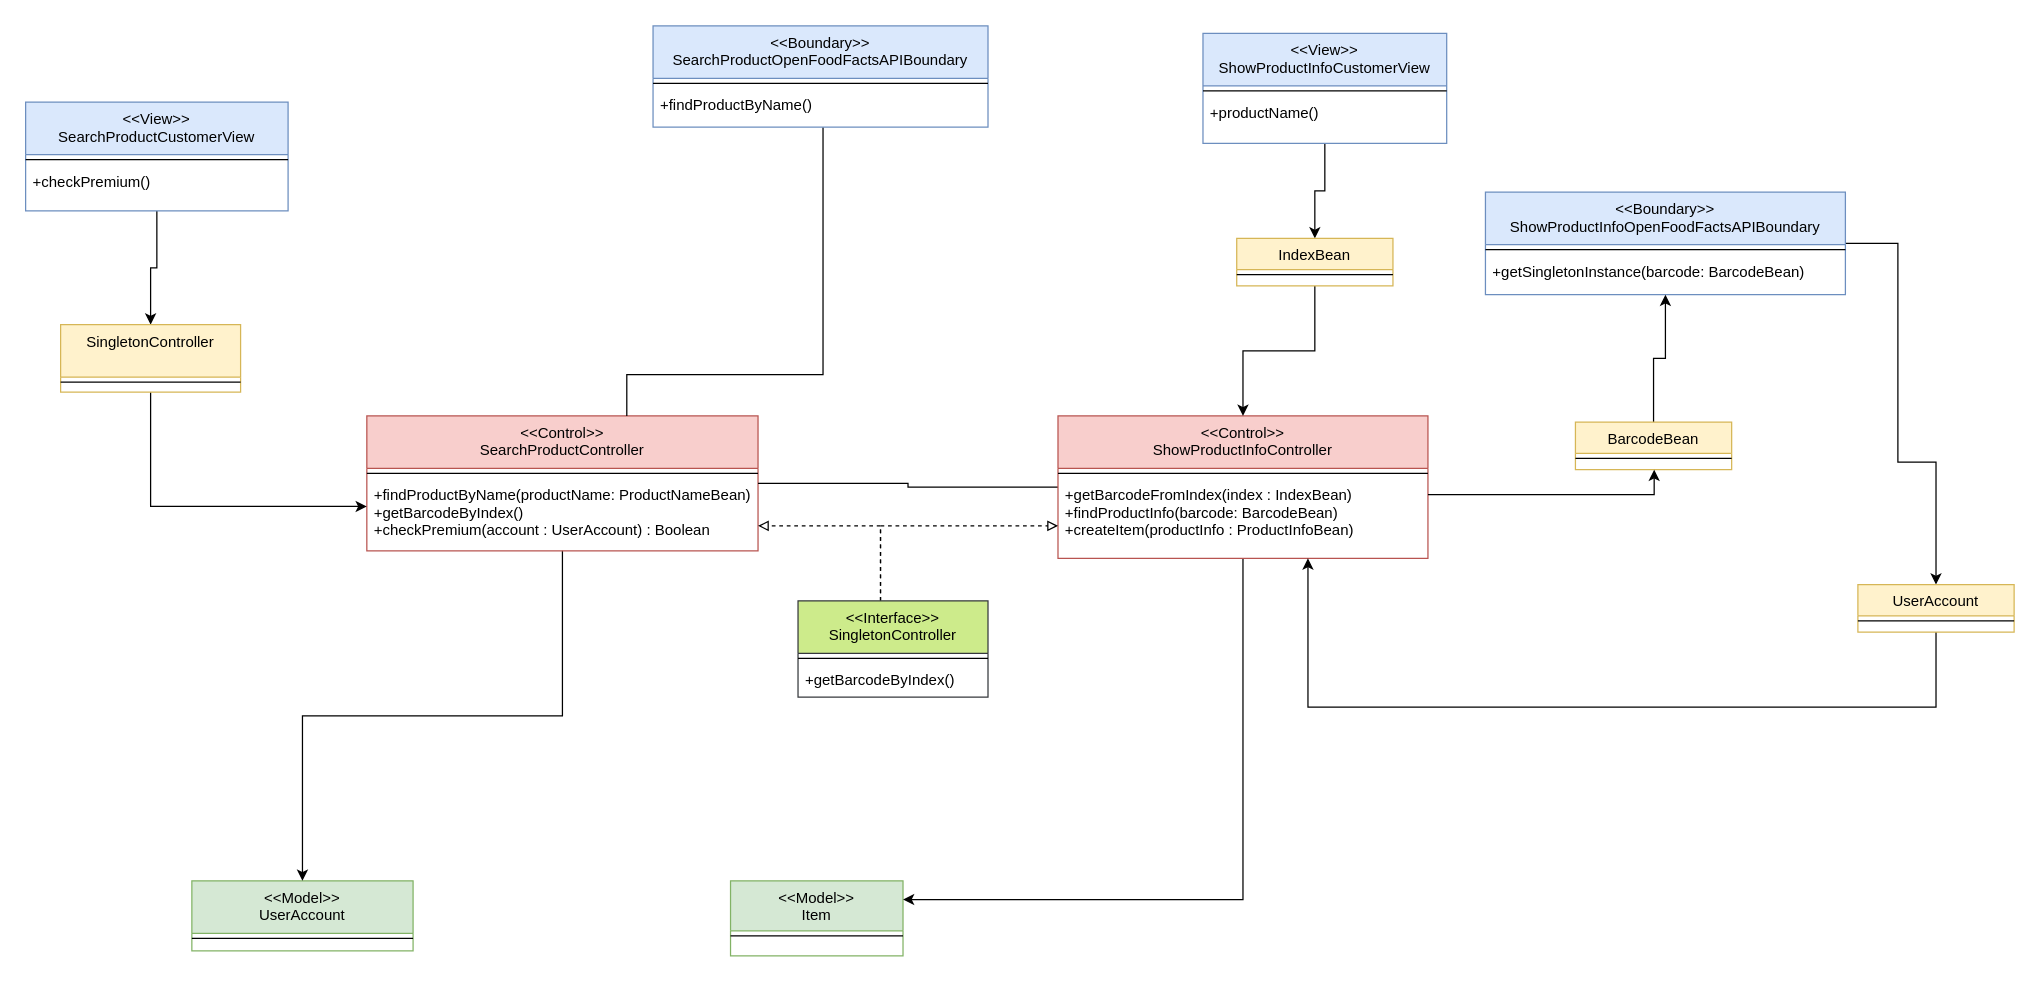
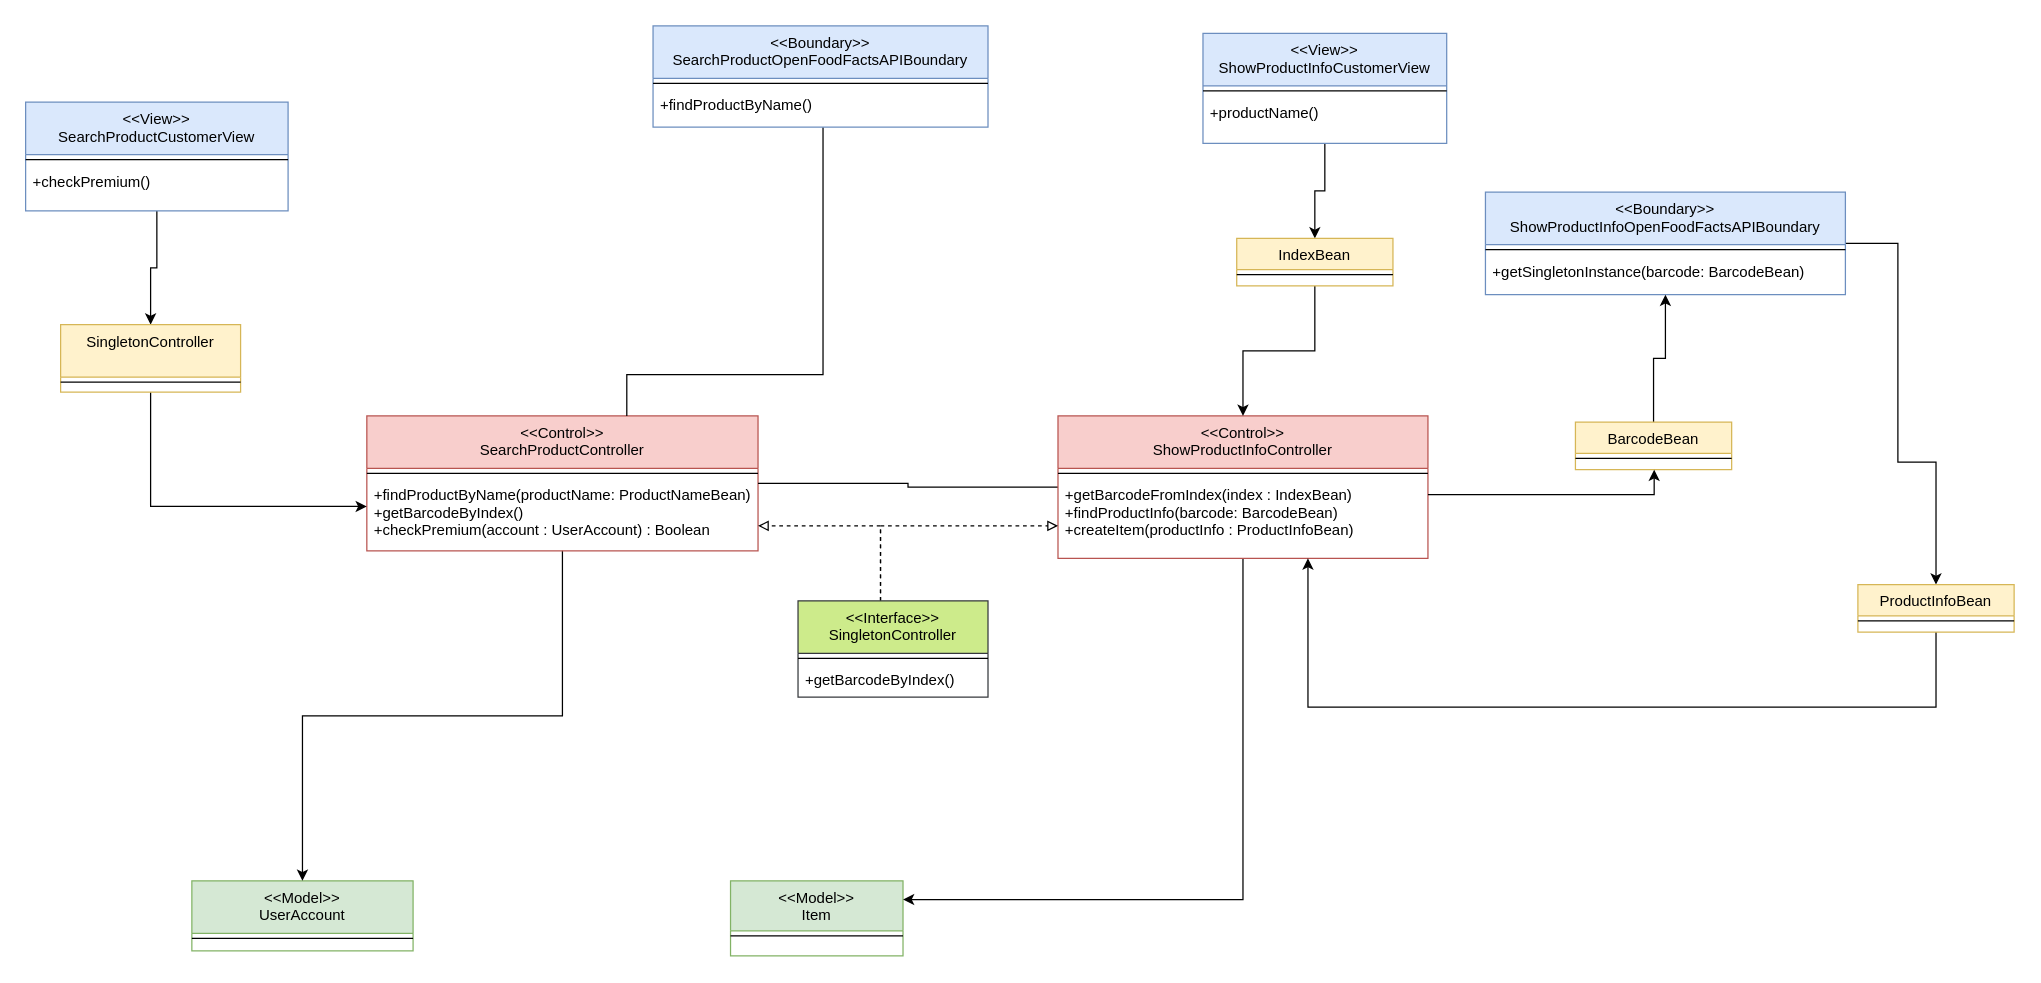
  <mxCell id="0" />
  <mxCell id="1" parent="0" />
  <mxCell id="2" value="&lt;&lt;Model&gt;&gt;&#10;UserAccount" style="swimlane;fontStyle=0;align=center;verticalAlign=top;childLayout=stackLayout;horizontal=1;startSize=42;horizontalStack=0;resizeParent=1;resizeLast=0;collapsible=1;marginBottom=0;rounded=0;shadow=0;strokeWidth=1;fillColor=#d5e8d4;strokeColor=#82b366;" parent="1" vertex="1"><mxGeometry x="153" y="704" width="177" height="56" as="geometry"><mxRectangle x="894.5" y="841" width="160" height="54" as="alternateBounds" /></mxGeometry></mxCell>
  <mxCell id="3" value="" style="line;html=1;strokeWidth=1;align=left;verticalAlign=middle;spacingTop=-1;spacingLeft=3;spacingRight=3;rotatable=0;labelPosition=right;points=[];portConstraint=eastwest;" parent="2" vertex="1"><mxGeometry y="42" width="177" height="8" as="geometry" /></mxCell>
  <mxCell id="4" value="&lt;&lt;Model&gt;&gt;&#10;Item" style="swimlane;fontStyle=0;align=center;verticalAlign=top;childLayout=stackLayout;horizontal=1;startSize=40;horizontalStack=0;resizeParent=1;resizeLast=0;collapsible=1;marginBottom=0;rounded=0;shadow=0;strokeWidth=1;fillColor=#d5e8d4;strokeColor=#82b366;" parent="1" vertex="1"><mxGeometry x="584" y="704" width="138" height="60" as="geometry"><mxRectangle x="1407.5" y="893" width="160" height="49.5" as="alternateBounds" /></mxGeometry></mxCell>
  <mxCell id="5" value="" style="line;html=1;strokeWidth=1;align=left;verticalAlign=middle;spacingTop=-1;spacingLeft=3;spacingRight=3;rotatable=0;labelPosition=right;points=[];portConstraint=eastwest;" parent="4" vertex="1"><mxGeometry y="40" width="138" height="8" as="geometry" /></mxCell>
  <mxCell id="6" value="&#10; " style="text;align=left;verticalAlign=top;spacingLeft=4;spacingRight=4;overflow=hidden;rotatable=0;points=[[0,0.5],[1,0.5]];portConstraint=eastwest;" parent="4" vertex="1"><mxGeometry y="48" width="138" height="12" as="geometry" /></mxCell>
  <mxCell id="7" style="edgeStyle=orthogonalEdgeStyle;rounded=0;orthogonalLoop=1;jettySize=auto;html=1;" parent="1" source="8" target="2" edge="1"><mxGeometry relative="1" as="geometry" /></mxCell>
  <mxCell id="8" value="&lt;&lt;Control&gt;&gt;&#10;SearchProductController" style="swimlane;fontStyle=0;align=center;verticalAlign=top;childLayout=stackLayout;horizontal=1;startSize=42;horizontalStack=0;resizeParent=1;resizeLast=0;collapsible=1;marginBottom=0;rounded=0;shadow=0;strokeWidth=1;fillColor=#f8cecc;strokeColor=#b85450;" parent="1" vertex="1"><mxGeometry x="293" y="332" width="313" height="108" as="geometry"><mxRectangle x="894.5" y="841" width="160" height="54" as="alternateBounds" /></mxGeometry></mxCell>
  <mxCell id="9" value="" style="line;html=1;strokeWidth=1;align=left;verticalAlign=middle;spacingTop=-1;spacingLeft=3;spacingRight=3;rotatable=0;labelPosition=right;points=[];portConstraint=eastwest;" parent="8" vertex="1"><mxGeometry y="42" width="313" height="8" as="geometry" /></mxCell>
  <mxCell id="10" value="+findProductByName(productName: ProductNameBean)&#10;+getBarcodeByIndex()&#10;+checkPremium(account : UserAccount) : Boolean" style="text;align=left;verticalAlign=top;spacingLeft=4;spacingRight=4;overflow=hidden;rotatable=0;points=[[0,0.5],[1,0.5]];portConstraint=eastwest;" parent="8" vertex="1"><mxGeometry y="50" width="313" height="45" as="geometry" /></mxCell>
  <mxCell id="11" style="edgeStyle=orthogonalEdgeStyle;rounded=0;orthogonalLoop=1;jettySize=auto;html=1;startArrow=classic;startFill=1;endArrow=none;endFill=0;" parent="1" source="33" target="12" edge="1"><mxGeometry relative="1" as="geometry" /></mxCell>
  <mxCell id="12" value="&lt;&lt;View&gt;&gt;&#10;SearchProductCustomerView" style="swimlane;fontStyle=0;align=center;verticalAlign=top;childLayout=stackLayout;horizontal=1;startSize=42;horizontalStack=0;resizeParent=1;resizeLast=0;collapsible=1;marginBottom=0;rounded=0;shadow=0;strokeWidth=1;fillColor=#dae8fc;strokeColor=#6c8ebf;" parent="1" vertex="1"><mxGeometry x="20" y="81" width="210" height="87" as="geometry"><mxRectangle x="894.5" y="841" width="160" height="54" as="alternateBounds" /></mxGeometry></mxCell>
  <mxCell id="13" value="" style="line;html=1;strokeWidth=1;align=left;verticalAlign=middle;spacingTop=-1;spacingLeft=3;spacingRight=3;rotatable=0;labelPosition=right;points=[];portConstraint=eastwest;" parent="12" vertex="1"><mxGeometry y="42" width="210" height="8" as="geometry" /></mxCell>
  <mxCell id="14" value="+checkPremium()" style="text;align=left;verticalAlign=top;spacingLeft=4;spacingRight=4;overflow=hidden;rotatable=0;points=[[0,0.5],[1,0.5]];portConstraint=eastwest;" parent="12" vertex="1"><mxGeometry y="50" width="210" height="37" as="geometry" /></mxCell>
  <mxCell id="15" style="edgeStyle=orthogonalEdgeStyle;rounded=0;orthogonalLoop=1;jettySize=auto;html=1;startArrow=none;startFill=0;endArrow=none;endFill=0;" parent="1" source="16" target="8" edge="1"><mxGeometry relative="1" as="geometry"><Array as="points"><mxPoint x="658" y="299" /><mxPoint x="501" y="299" /></Array></mxGeometry></mxCell>
  <mxCell id="16" value="&lt;&lt;Boundary&gt;&gt;&#10;SearchProductOpenFoodFactsAPIBoundary" style="swimlane;fontStyle=0;align=center;verticalAlign=top;childLayout=stackLayout;horizontal=1;startSize=42;horizontalStack=0;resizeParent=1;resizeLast=0;collapsible=1;marginBottom=0;rounded=0;shadow=0;strokeWidth=1;fillColor=#dae8fc;strokeColor=#6c8ebf;" parent="1" vertex="1"><mxGeometry x="522" y="20" width="268" height="81" as="geometry"><mxRectangle x="894.5" y="841" width="160" height="54" as="alternateBounds" /></mxGeometry></mxCell>
  <mxCell id="17" value="" style="line;html=1;strokeWidth=1;align=left;verticalAlign=middle;spacingTop=-1;spacingLeft=3;spacingRight=3;rotatable=0;labelPosition=right;points=[];portConstraint=eastwest;" parent="16" vertex="1"><mxGeometry y="42" width="268" height="8" as="geometry" /></mxCell>
  <mxCell id="18" value="+findProductByName()" style="text;align=left;verticalAlign=top;spacingLeft=4;spacingRight=4;overflow=hidden;rotatable=0;points=[[0,0.5],[1,0.5]];portConstraint=eastwest;" parent="16" vertex="1"><mxGeometry y="50" width="268" height="25" as="geometry" /></mxCell>
  <mxCell id="19" style="edgeStyle=orthogonalEdgeStyle;rounded=0;orthogonalLoop=1;jettySize=auto;html=1;startArrow=none;startFill=0;endArrow=classic;endFill=1;" parent="1" source="20" target="36" edge="1"><mxGeometry relative="1" as="geometry" /></mxCell>
  <mxCell id="20" value="&lt;&lt;View&gt;&gt;&#10;ShowProductInfoCustomerView" style="swimlane;fontStyle=0;align=center;verticalAlign=top;childLayout=stackLayout;horizontal=1;startSize=42;horizontalStack=0;resizeParent=1;resizeLast=0;collapsible=1;marginBottom=0;rounded=0;shadow=0;strokeWidth=1;fillColor=#dae8fc;strokeColor=#6c8ebf;" parent="1" vertex="1"><mxGeometry x="962" y="26" width="195" height="88" as="geometry"><mxRectangle x="894.5" y="841" width="160" height="54" as="alternateBounds" /></mxGeometry></mxCell>
  <mxCell id="21" value="" style="line;html=1;strokeWidth=1;align=left;verticalAlign=middle;spacingTop=-1;spacingLeft=3;spacingRight=3;rotatable=0;labelPosition=right;points=[];portConstraint=eastwest;" parent="20" vertex="1"><mxGeometry y="42" width="195" height="8" as="geometry" /></mxCell>
  <mxCell id="22" value="+productName()" style="text;align=left;verticalAlign=top;spacingLeft=4;spacingRight=4;overflow=hidden;rotatable=0;points=[[0,0.5],[1,0.5]];portConstraint=eastwest;" parent="20" vertex="1"><mxGeometry y="50" width="195" height="38" as="geometry" /></mxCell>
  <mxCell id="23" style="edgeStyle=orthogonalEdgeStyle;rounded=0;orthogonalLoop=1;jettySize=auto;html=1;startArrow=none;startFill=0;endArrow=none;endFill=0;" parent="1" source="25" target="8" edge="1"><mxGeometry relative="1" as="geometry" /></mxCell>
  <mxCell id="24" style="edgeStyle=orthogonalEdgeStyle;rounded=0;orthogonalLoop=1;jettySize=auto;html=1;startArrow=none;startFill=0;" parent="1" source="25" target="4" edge="1"><mxGeometry relative="1" as="geometry"><Array as="points"><mxPoint x="994" y="719" /></Array></mxGeometry></mxCell>
  <mxCell id="25" value="&lt;&lt;Control&gt;&gt;&#10;ShowProductInfoController" style="swimlane;fontStyle=0;align=center;verticalAlign=top;childLayout=stackLayout;horizontal=1;startSize=42;horizontalStack=0;resizeParent=1;resizeLast=0;collapsible=1;marginBottom=0;rounded=0;shadow=0;strokeWidth=1;fillColor=#f8cecc;strokeColor=#b85450;" parent="1" vertex="1"><mxGeometry x="846" y="332" width="296" height="114" as="geometry"><mxRectangle x="894.5" y="841" width="160" height="54" as="alternateBounds" /></mxGeometry></mxCell>
  <mxCell id="26" value="" style="line;html=1;strokeWidth=1;align=left;verticalAlign=middle;spacingTop=-1;spacingLeft=3;spacingRight=3;rotatable=0;labelPosition=right;points=[];portConstraint=eastwest;" parent="25" vertex="1"><mxGeometry y="42" width="296" height="8" as="geometry" /></mxCell>
  <mxCell id="27" value="+getBarcodeFromIndex(index : IndexBean)&#10;+findProductInfo(barcode: BarcodeBean) &#10;+createItem(productInfo : ProductInfoBean)" style="text;align=left;verticalAlign=top;spacingLeft=4;spacingRight=4;overflow=hidden;rotatable=0;points=[[0,0.5],[1,0.5]];portConstraint=eastwest;" parent="25" vertex="1"><mxGeometry y="50" width="296" height="61" as="geometry" /></mxCell>
  <mxCell id="28" style="edgeStyle=orthogonalEdgeStyle;rounded=0;orthogonalLoop=1;jettySize=auto;html=1;entryX=0.5;entryY=0;entryDx=0;entryDy=0;startArrow=none;startFill=0;endArrow=classic;endFill=1;" parent="1" source="29" target="43" edge="1"><mxGeometry relative="1" as="geometry"><Array as="points"><mxPoint x="1518" y="369" /><mxPoint x="1549" y="369" /></Array></mxGeometry></mxCell>
  <mxCell id="29" value="&lt;&lt;Boundary&gt;&gt;&#10;ShowProductInfoOpenFoodFactsAPIBoundary" style="swimlane;fontStyle=0;align=center;verticalAlign=top;childLayout=stackLayout;horizontal=1;startSize=42;horizontalStack=0;resizeParent=1;resizeLast=0;collapsible=1;marginBottom=0;rounded=0;shadow=0;strokeWidth=1;fillColor=#dae8fc;strokeColor=#6c8ebf;" parent="1" vertex="1"><mxGeometry x="1188" y="153" width="288" height="82" as="geometry"><mxRectangle x="894.5" y="841" width="160" height="54" as="alternateBounds" /></mxGeometry></mxCell>
  <mxCell id="30" value="" style="line;html=1;strokeWidth=1;align=left;verticalAlign=middle;spacingTop=-1;spacingLeft=3;spacingRight=3;rotatable=0;labelPosition=right;points=[];portConstraint=eastwest;" parent="29" vertex="1"><mxGeometry y="42" width="288" height="8" as="geometry" /></mxCell>
  <mxCell id="31" value="+getSingletonInstance(barcode: BarcodeBean) " style="text;align=left;verticalAlign=top;spacingLeft=4;spacingRight=4;overflow=hidden;rotatable=0;points=[[0,0.5],[1,0.5]];portConstraint=eastwest;" parent="29" vertex="1"><mxGeometry y="50" width="288" height="32" as="geometry" /></mxCell>
  <mxCell id="32" style="edgeStyle=orthogonalEdgeStyle;rounded=0;orthogonalLoop=1;jettySize=auto;html=1;entryX=0;entryY=0.5;entryDx=0;entryDy=0;endArrow=classic;endFill=1;" parent="1" source="33" target="10" edge="1"><mxGeometry relative="1" as="geometry" /></mxCell>
  <mxCell id="33" value="SingletonController" style="swimlane;fontStyle=0;align=center;verticalAlign=top;childLayout=stackLayout;horizontal=1;startSize=42;horizontalStack=0;resizeParent=1;resizeLast=0;collapsible=1;marginBottom=0;rounded=0;shadow=0;strokeWidth=1;fillColor=#fff2cc;strokeColor=#d6b656;" parent="1" vertex="1"><mxGeometry x="48" y="259" width="144" height="54" as="geometry"><mxRectangle x="894.5" y="841" width="160" height="54" as="alternateBounds" /></mxGeometry></mxCell>
  <mxCell id="34" value="" style="line;html=1;strokeWidth=1;align=left;verticalAlign=middle;spacingTop=-1;spacingLeft=3;spacingRight=3;rotatable=0;labelPosition=right;points=[];portConstraint=eastwest;" parent="33" vertex="1"><mxGeometry y="42" width="144" height="8" as="geometry" /></mxCell>
  <mxCell id="35" style="edgeStyle=orthogonalEdgeStyle;rounded=0;orthogonalLoop=1;jettySize=auto;html=1;startArrow=none;startFill=0;endArrow=classic;endFill=1;" parent="1" source="36" target="25" edge="1"><mxGeometry relative="1" as="geometry" /></mxCell>
  <mxCell id="36" value="IndexBean" style="swimlane;fontStyle=0;align=center;verticalAlign=top;childLayout=stackLayout;horizontal=1;startSize=25;horizontalStack=0;resizeParent=1;resizeLast=0;collapsible=1;marginBottom=0;rounded=0;shadow=0;strokeWidth=1;fillColor=#fff2cc;strokeColor=#d6b656;" parent="1" vertex="1"><mxGeometry x="989" y="190" width="125" height="38" as="geometry"><mxRectangle x="894.5" y="841" width="160" height="54" as="alternateBounds" /></mxGeometry></mxCell>
  <mxCell id="37" value="" style="line;html=1;strokeWidth=1;align=left;verticalAlign=middle;spacingTop=-1;spacingLeft=3;spacingRight=3;rotatable=0;labelPosition=right;points=[];portConstraint=eastwest;" parent="36" vertex="1"><mxGeometry y="25" width="125" height="8" as="geometry" /></mxCell>
  <mxCell id="38" style="edgeStyle=orthogonalEdgeStyle;rounded=0;orthogonalLoop=1;jettySize=auto;html=1;startArrow=none;startFill=0;endArrow=classic;endFill=1;" parent="1" source="39" target="29" edge="1"><mxGeometry relative="1" as="geometry" /></mxCell>
  <mxCell id="39" value="BarcodeBean" style="swimlane;fontStyle=0;align=center;verticalAlign=top;childLayout=stackLayout;horizontal=1;startSize=25;horizontalStack=0;resizeParent=1;resizeLast=0;collapsible=1;marginBottom=0;rounded=0;shadow=0;strokeWidth=1;fillColor=#fff2cc;strokeColor=#d6b656;" parent="1" vertex="1"><mxGeometry x="1260" y="337" width="125" height="38" as="geometry"><mxRectangle x="894.5" y="841" width="160" height="54" as="alternateBounds" /></mxGeometry></mxCell>
  <mxCell id="40" value="" style="line;html=1;strokeWidth=1;align=left;verticalAlign=middle;spacingTop=-1;spacingLeft=3;spacingRight=3;rotatable=0;labelPosition=right;points=[];portConstraint=eastwest;" parent="39" vertex="1"><mxGeometry y="25" width="125" height="8" as="geometry" /></mxCell>
  <mxCell id="41" style="edgeStyle=orthogonalEdgeStyle;rounded=0;orthogonalLoop=1;jettySize=auto;html=1;startArrow=none;startFill=0;endArrow=classic;endFill=1;" parent="1" source="27" target="39" edge="1"><mxGeometry relative="1" as="geometry"><Array as="points"><mxPoint x="1323" y="395" /></Array></mxGeometry></mxCell>
  <mxCell id="42" style="edgeStyle=orthogonalEdgeStyle;rounded=0;orthogonalLoop=1;jettySize=auto;html=1;startArrow=none;startFill=0;endArrow=classic;endFill=1;" parent="1" source="43" target="25" edge="1"><mxGeometry relative="1" as="geometry"><Array as="points"><mxPoint x="1549" y="565" /><mxPoint x="1046" y="565" /></Array></mxGeometry></mxCell>
- <mxCell id="43" value="UserAccount" style="swimlane;fontStyle=0;align=center;verticalAlign=top;childLayout=stackLayout;horizontal=1;startSize=25;horizontalStack=0;resizeParent=1;resizeLast=0;collapsible=1;marginBottom=0;rounded=0;shadow=0;strokeWidth=1;fillColor=#fff2cc;strokeColor=#d6b656;" parent="1" vertex="1"><mxGeometry x="1486" y="467" width="125" height="38" as="geometry"><mxRectangle x="894.5" y="841" width="160" height="54" as="alternateBounds" /></mxGeometry></mxCell>
+ <mxCell id="43" value="ProductInfoBean" style="swimlane;fontStyle=0;align=center;verticalAlign=top;childLayout=stackLayout;horizontal=1;startSize=25;horizontalStack=0;resizeParent=1;resizeLast=0;collapsible=1;marginBottom=0;rounded=0;shadow=0;strokeWidth=1;fillColor=#fff2cc;strokeColor=#d6b656;" parent="1" vertex="1"><mxGeometry x="1486" y="467" width="125" height="38" as="geometry"><mxRectangle x="894.5" y="841" width="160" height="54" as="alternateBounds" /></mxGeometry></mxCell>
  <mxCell id="44" value="" style="line;html=1;strokeWidth=1;align=left;verticalAlign=middle;spacingTop=-1;spacingLeft=3;spacingRight=3;rotatable=0;labelPosition=right;points=[];portConstraint=eastwest;" parent="43" vertex="1"><mxGeometry y="25" width="125" height="8" as="geometry" /></mxCell>
  <mxCell id="45" style="edgeStyle=orthogonalEdgeStyle;rounded=0;orthogonalLoop=1;jettySize=auto;html=1;endArrow=block;endFill=0;dashed=1;" edge="1" parent="1" source="47" target="10"><mxGeometry relative="1" as="geometry"><Array as="points"><mxPoint x="704" y="420" /></Array></mxGeometry></mxCell>
  <mxCell id="46" style="edgeStyle=orthogonalEdgeStyle;rounded=0;orthogonalLoop=1;jettySize=auto;html=1;endArrow=block;endFill=0;dashed=1;" edge="1" parent="1" source="47" target="25"><mxGeometry relative="1" as="geometry"><Array as="points"><mxPoint x="704" y="420" /></Array></mxGeometry></mxCell>
  <mxCell id="47" value="&lt;&lt;Interface&gt;&gt;&#10;SingletonController" style="swimlane;fontStyle=0;align=center;verticalAlign=top;childLayout=stackLayout;horizontal=1;startSize=42;horizontalStack=0;resizeParent=1;resizeLast=0;collapsible=1;marginBottom=0;rounded=0;shadow=0;strokeWidth=1;fillColor=#cdeb8b;strokeColor=#36393d;" vertex="1" parent="1"><mxGeometry x="638" y="480" width="152" height="77" as="geometry"><mxRectangle x="894.5" y="841" width="160" height="54" as="alternateBounds" /></mxGeometry></mxCell>
  <mxCell id="48" value="" style="line;html=1;strokeWidth=1;align=left;verticalAlign=middle;spacingTop=-1;spacingLeft=3;spacingRight=3;rotatable=0;labelPosition=right;points=[];portConstraint=eastwest;" vertex="1" parent="47"><mxGeometry y="42" width="152" height="8" as="geometry" /></mxCell>
  <mxCell id="49" value="+getBarcodeByIndex()" style="text;align=left;verticalAlign=top;spacingLeft=4;spacingRight=4;overflow=hidden;rotatable=0;points=[[0,0.5],[1,0.5]];portConstraint=eastwest;" vertex="1" parent="47"><mxGeometry y="50" width="152" height="24" as="geometry" /></mxCell>
